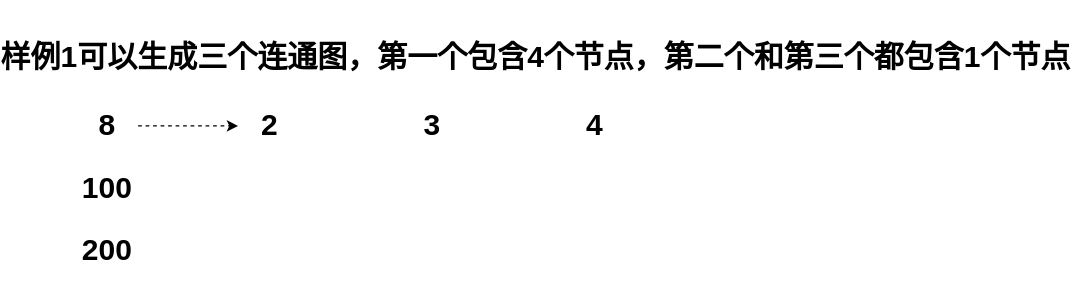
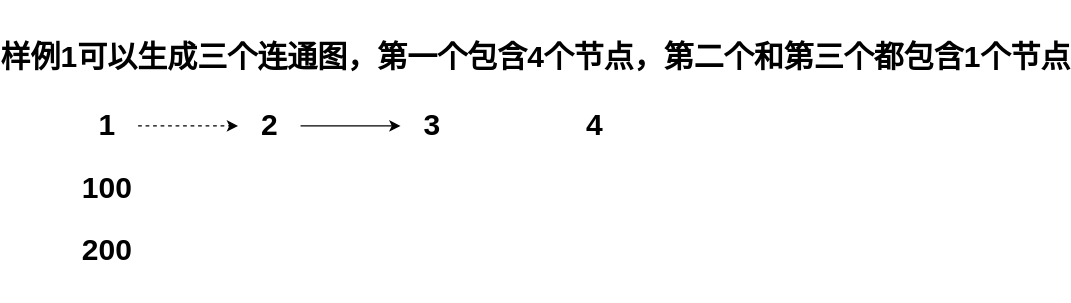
  <mxCell id="0" />
  <mxCell id="1" parent="0" />
  <mxCell id="2" value="" style="edgeStyle=orthogonalEdgeStyle;rounded=0;orthogonalLoop=1;jettySize=auto;html=1;dashed=1;" edge="1" parent="1" source="3" target="5"><mxGeometry relative="1" as="geometry" /></mxCell>
- <mxCell id="3" value="8" style="text;strokeColor=none;fillColor=none;html=1;fontSize=24;fontStyle=1;verticalAlign=middle;align=center;" vertex="1" parent="1"><mxGeometry x="20" y="80" width="50" height="40" as="geometry" /></mxCell>
+ <mxCell id="3" value="1" style="text;strokeColor=none;fillColor=none;html=1;fontSize=24;fontStyle=1;verticalAlign=middle;align=center;" vertex="1" parent="1"><mxGeometry x="20" y="80" width="50" height="40" as="geometry" /></mxCell>
+ <mxCell id="4" value="" style="edgeStyle=orthogonalEdgeStyle;rounded=0;orthogonalLoop=1;jettySize=auto;html=1;" edge="1" parent="1" source="5" target="6"><mxGeometry relative="1" as="geometry" /></mxCell>
  <mxCell id="5" value="2" style="text;strokeColor=none;fillColor=none;html=1;fontSize=24;fontStyle=1;verticalAlign=middle;align=center;" vertex="1" parent="1"><mxGeometry x="150" y="80" width="50" height="40" as="geometry" /></mxCell>
  <mxCell id="6" value="3" style="text;strokeColor=none;fillColor=none;html=1;fontSize=24;fontStyle=1;verticalAlign=middle;align=center;" vertex="1" parent="1"><mxGeometry x="280" y="80" width="50" height="40" as="geometry" /></mxCell>
  <mxCell id="7" value="4" style="text;strokeColor=none;fillColor=none;html=1;fontSize=24;fontStyle=1;verticalAlign=middle;align=center;" vertex="1" parent="1"><mxGeometry x="410" y="80" width="50" height="40" as="geometry" /></mxCell>
  <mxCell id="8" value="100" style="text;strokeColor=none;fillColor=none;html=1;fontSize=24;fontStyle=1;verticalAlign=middle;align=center;" vertex="1" parent="1"><mxGeometry x="20" y="130" width="50" height="40" as="geometry" /></mxCell>
  <mxCell id="9" value="200" style="text;strokeColor=none;fillColor=none;html=1;fontSize=24;fontStyle=1;verticalAlign=middle;align=center;" vertex="1" parent="1"><mxGeometry x="20" y="180" width="50" height="40" as="geometry" /></mxCell>
  <mxCell id="10" value="样例1可以生成三个连通图，第一个包含4个节点，第二个和第三个都包含1个节点" style="text;strokeColor=none;fillColor=none;html=1;fontSize=24;fontStyle=1;verticalAlign=middle;align=center;" vertex="1" parent="1"><mxGeometry x="130" y="20" width="515" height="50" as="geometry" /></mxCell>
